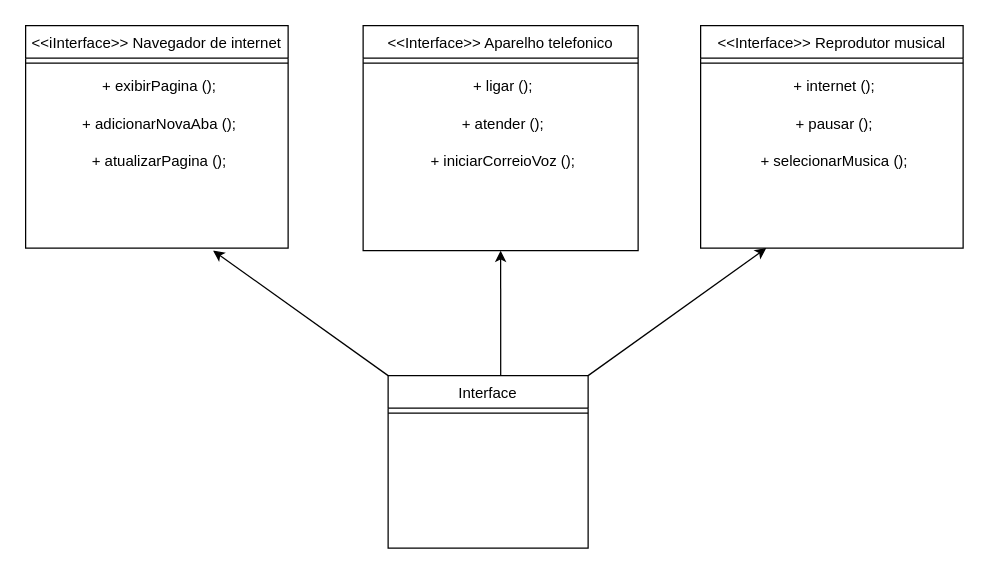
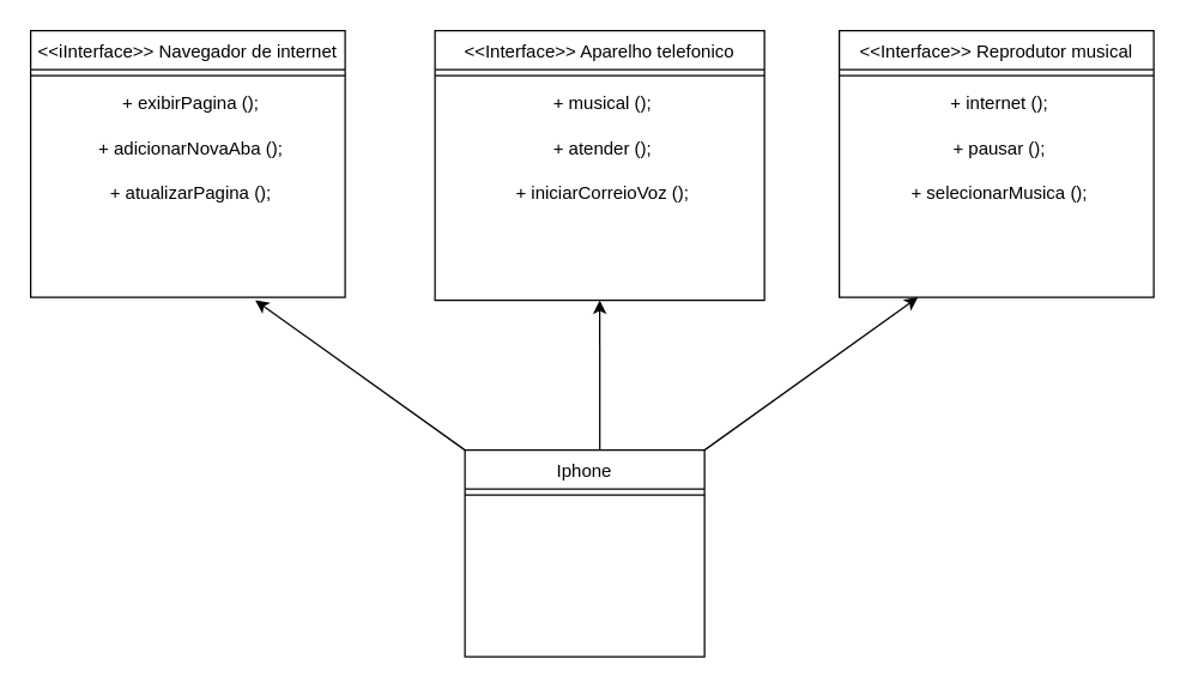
  <mxCell id="0" />
  <mxCell id="1" parent="0" />
- <mxCell id="2" value="Interface" style="swimlane;fontStyle=0;align=center;verticalAlign=top;childLayout=stackLayout;horizontal=1;startSize=26;horizontalStack=0;resizeParent=1;resizeLast=0;collapsible=1;marginBottom=0;rounded=0;shadow=0;strokeWidth=1;" parent="1" vertex="1"><mxGeometry x="310" y="300" width="160" height="138" as="geometry"><mxRectangle x="130" y="380" width="160" height="26" as="alternateBounds" /></mxGeometry></mxCell>
+ <mxCell id="2" value="Iphone" style="swimlane;fontStyle=0;align=center;verticalAlign=top;childLayout=stackLayout;horizontal=1;startSize=26;horizontalStack=0;resizeParent=1;resizeLast=0;collapsible=1;marginBottom=0;rounded=0;shadow=0;strokeWidth=1;" parent="1" vertex="1"><mxGeometry x="310" y="300" width="160" height="138" as="geometry"><mxRectangle x="130" y="380" width="160" height="26" as="alternateBounds" /></mxGeometry></mxCell>
  <mxCell id="3" value="" style="line;html=1;strokeWidth=1;align=left;verticalAlign=middle;spacingTop=-1;spacingLeft=3;spacingRight=3;rotatable=0;labelPosition=right;points=[];portConstraint=eastwest;" parent="2" vertex="1"><mxGeometry y="26" width="160" height="8" as="geometry" /></mxCell>
  <mxCell id="4" value="&lt;&lt;iInterface&gt;&gt; Navegador de internet&#10;" style="swimlane;fontStyle=0;align=center;verticalAlign=top;childLayout=stackLayout;horizontal=1;startSize=26;horizontalStack=0;resizeParent=1;resizeLast=0;collapsible=1;marginBottom=0;rounded=0;shadow=0;strokeWidth=1;" vertex="1" parent="1"><mxGeometry x="20" y="20" width="210" height="178" as="geometry"><mxRectangle x="130" y="380" width="160" height="26" as="alternateBounds" /></mxGeometry></mxCell>
  <mxCell id="5" value="" style="line;html=1;strokeWidth=1;align=left;verticalAlign=middle;spacingTop=-1;spacingLeft=3;spacingRight=3;rotatable=0;labelPosition=right;points=[];portConstraint=eastwest;" vertex="1" parent="4"><mxGeometry y="26" width="210" height="8" as="geometry" /></mxCell>
  <mxCell id="6" value="&amp;nbsp;+ exibirPagina ();" style="text;html=1;align=center;verticalAlign=middle;resizable=0;points=[];autosize=1;strokeColor=none;fillColor=none;" vertex="1" parent="4"><mxGeometry y="34" width="210" height="30" as="geometry" /></mxCell>
  <mxCell id="7" value="&amp;nbsp;+ adicionarNovaAba ();" style="text;html=1;align=center;verticalAlign=middle;resizable=0;points=[];autosize=1;strokeColor=none;fillColor=none;" vertex="1" parent="4"><mxGeometry y="64" width="210" height="30" as="geometry" /></mxCell>
  <mxCell id="8" value="&amp;nbsp;+ atualizarPagina ();" style="text;html=1;align=center;verticalAlign=middle;resizable=0;points=[];autosize=1;strokeColor=none;fillColor=none;" vertex="1" parent="4"><mxGeometry y="94" width="210" height="30" as="geometry" /></mxCell>
  <mxCell id="9" value="&lt;&lt;Interface&gt;&gt; Aparelho telefonico&#10;" style="swimlane;fontStyle=0;align=center;verticalAlign=top;childLayout=stackLayout;horizontal=1;startSize=26;horizontalStack=0;resizeParent=1;resizeLast=0;collapsible=1;marginBottom=0;rounded=0;shadow=0;strokeWidth=1;" vertex="1" parent="1"><mxGeometry x="290" y="20" width="220" height="180" as="geometry"><mxRectangle x="130" y="380" width="160" height="26" as="alternateBounds" /></mxGeometry></mxCell>
  <mxCell id="10" value="" style="line;html=1;strokeWidth=1;align=left;verticalAlign=middle;spacingTop=-1;spacingLeft=3;spacingRight=3;rotatable=0;labelPosition=right;points=[];portConstraint=eastwest;" vertex="1" parent="9"><mxGeometry y="26" width="220" height="8" as="geometry" /></mxCell>
- <mxCell id="11" value="&amp;nbsp;+ ligar ();" style="text;html=1;align=center;verticalAlign=middle;resizable=0;points=[];autosize=1;strokeColor=none;fillColor=none;" vertex="1" parent="9"><mxGeometry y="34" width="220" height="30" as="geometry" /></mxCell>
+ <mxCell id="11" value="&amp;nbsp;+ musical ();" style="text;html=1;align=center;verticalAlign=middle;resizable=0;points=[];autosize=1;strokeColor=none;fillColor=none;" vertex="1" parent="9"><mxGeometry y="34" width="220" height="30" as="geometry" /></mxCell>
  <mxCell id="12" value="&amp;nbsp;+ atender ();" style="text;html=1;align=center;verticalAlign=middle;resizable=0;points=[];autosize=1;strokeColor=none;fillColor=none;" vertex="1" parent="9"><mxGeometry y="64" width="220" height="30" as="geometry" /></mxCell>
  <mxCell id="13" value="&amp;nbsp;+ iniciarCorreioVoz ();" style="text;html=1;align=center;verticalAlign=middle;resizable=0;points=[];autosize=1;strokeColor=none;fillColor=none;" vertex="1" parent="9"><mxGeometry y="94" width="220" height="30" as="geometry" /></mxCell>
  <mxCell id="14" value="&lt;&lt;Interface&gt;&gt; Reprodutor musical&#10;" style="swimlane;fontStyle=0;align=center;verticalAlign=top;childLayout=stackLayout;horizontal=1;startSize=26;horizontalStack=0;resizeParent=1;resizeLast=0;collapsible=1;marginBottom=0;rounded=0;shadow=0;strokeWidth=1;" vertex="1" parent="1"><mxGeometry x="560" y="20" width="210" height="178" as="geometry"><mxRectangle x="130" y="380" width="160" height="26" as="alternateBounds" /></mxGeometry></mxCell>
  <mxCell id="15" value="" style="line;html=1;strokeWidth=1;align=left;verticalAlign=middle;spacingTop=-1;spacingLeft=3;spacingRight=3;rotatable=0;labelPosition=right;points=[];portConstraint=eastwest;" vertex="1" parent="14"><mxGeometry y="26" width="210" height="8" as="geometry" /></mxCell>
  <mxCell id="16" value="&amp;nbsp;+ internet ();" style="text;html=1;align=center;verticalAlign=middle;resizable=0;points=[];autosize=1;strokeColor=none;fillColor=none;" vertex="1" parent="14"><mxGeometry y="34" width="210" height="30" as="geometry" /></mxCell>
  <mxCell id="17" value="&amp;nbsp;+ pausar ();" style="text;html=1;align=center;verticalAlign=middle;resizable=0;points=[];autosize=1;strokeColor=none;fillColor=none;" vertex="1" parent="14"><mxGeometry y="64" width="210" height="30" as="geometry" /></mxCell>
  <mxCell id="18" value="&amp;nbsp;+ selecionarMusica ();" style="text;html=1;align=center;verticalAlign=middle;resizable=0;points=[];autosize=1;strokeColor=none;fillColor=none;" vertex="1" parent="14"><mxGeometry y="94" width="210" height="30" as="geometry" /></mxCell>
  <mxCell id="19" value="" style="endArrow=classic;html=1;rounded=0;exitX=0;exitY=0;exitDx=0;exitDy=0;" edge="1" parent="1" source="2"><mxGeometry width="50" height="50" relative="1" as="geometry"><mxPoint x="390" y="370" as="sourcePoint" /><mxPoint x="170" y="200" as="targetPoint" /></mxGeometry></mxCell>
  <mxCell id="20" value="" style="endArrow=classic;html=1;rounded=0;entryX=0.5;entryY=1;entryDx=0;entryDy=0;exitX=0.563;exitY=0;exitDx=0;exitDy=0;exitPerimeter=0;" edge="1" parent="1" source="2" target="9"><mxGeometry width="50" height="50" relative="1" as="geometry"><mxPoint x="390" y="290" as="sourcePoint" /><mxPoint x="180" y="210" as="targetPoint" /></mxGeometry></mxCell>
  <mxCell id="21" value="" style="endArrow=classic;html=1;rounded=0;entryX=0.25;entryY=1;entryDx=0;entryDy=0;exitX=1;exitY=0;exitDx=0;exitDy=0;" edge="1" parent="1" source="2" target="14"><mxGeometry width="50" height="50" relative="1" as="geometry"><mxPoint x="400" y="310" as="sourcePoint" /><mxPoint x="400" y="208" as="targetPoint" /></mxGeometry></mxCell>
